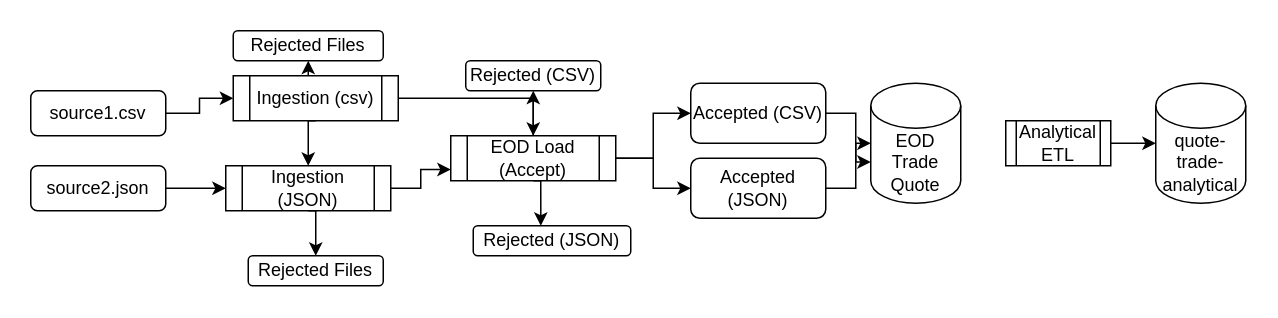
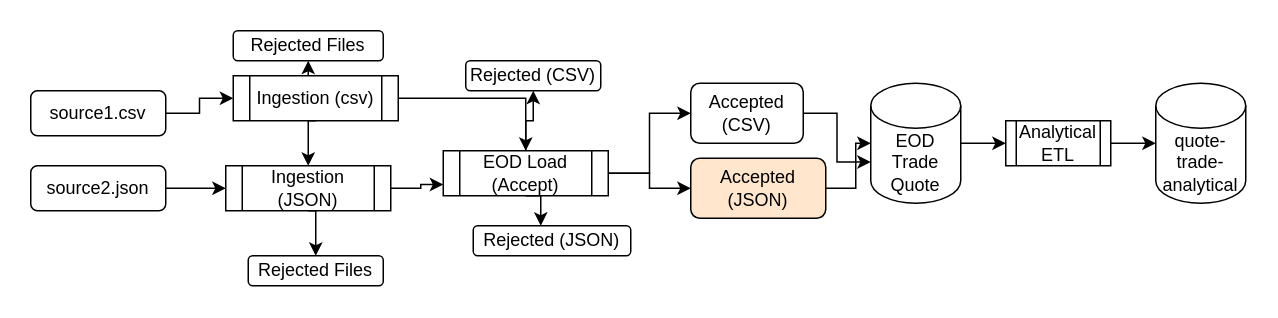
  <mxCell id="0" />
  <mxCell id="1" parent="0" />
  <mxCell id="2" style="edgeStyle=orthogonalEdgeStyle;rounded=0;orthogonalLoop=1;jettySize=auto;html=1;exitX=1;exitY=0.5;exitDx=0;exitDy=0;entryX=0;entryY=0.5;entryDx=0;entryDy=0;" edge="1" parent="1" source="3" target="7"><mxGeometry relative="1" as="geometry" /></mxCell>
  <mxCell id="3" value="source1.csv" style="rounded=1;whiteSpace=wrap;html=1;" vertex="1" parent="1"><mxGeometry x="20" y="60" width="90" height="30" as="geometry" /></mxCell>
  <mxCell id="4" style="edgeStyle=orthogonalEdgeStyle;rounded=0;orthogonalLoop=1;jettySize=auto;html=1;exitX=0.5;exitY=0;exitDx=0;exitDy=0;entryX=0.5;entryY=1;entryDx=0;entryDy=0;" edge="1" parent="1" source="7" target="13"><mxGeometry relative="1" as="geometry" /></mxCell>
  <mxCell id="5" style="edgeStyle=orthogonalEdgeStyle;rounded=0;orthogonalLoop=1;jettySize=auto;html=1;exitX=0.5;exitY=1;exitDx=0;exitDy=0;entryX=0.5;entryY=0;entryDx=0;entryDy=0;" edge="1" parent="1" source="7" target="22"><mxGeometry relative="1" as="geometry" /></mxCell>
  <mxCell id="6" style="edgeStyle=orthogonalEdgeStyle;rounded=0;orthogonalLoop=1;jettySize=auto;html=1;exitX=1;exitY=0.5;exitDx=0;exitDy=0;" edge="1" parent="1" source="7" target="12"><mxGeometry relative="1" as="geometry"><mxPoint x="290" y="100" as="targetPoint" /></mxGeometry></mxCell>
  <mxCell id="7" value="Ingestion (csv)" style="shape=process;whiteSpace=wrap;html=1;backgroundOutline=1;" vertex="1" parent="1"><mxGeometry x="155" y="50" width="110" height="30" as="geometry" /></mxCell>
  <mxCell id="8" style="edgeStyle=orthogonalEdgeStyle;rounded=0;orthogonalLoop=1;jettySize=auto;html=1;exitX=0.5;exitY=1;exitDx=0;exitDy=0;entryX=0.429;entryY=0;entryDx=0;entryDy=0;entryPerimeter=0;" edge="1" parent="1" source="12" target="28"><mxGeometry relative="1" as="geometry" /></mxCell>
  <mxCell id="9" value="" style="edgeStyle=orthogonalEdgeStyle;rounded=0;orthogonalLoop=1;jettySize=auto;html=1;" edge="1" parent="1" source="12" target="14"><mxGeometry relative="1" as="geometry" /></mxCell>
  <mxCell id="10" style="edgeStyle=orthogonalEdgeStyle;rounded=0;orthogonalLoop=1;jettySize=auto;html=1;entryX=0;entryY=0.5;entryDx=0;entryDy=0;" edge="1" parent="1" source="12" target="25"><mxGeometry relative="1" as="geometry" /></mxCell>
  <mxCell id="11" style="edgeStyle=orthogonalEdgeStyle;rounded=0;orthogonalLoop=1;jettySize=auto;html=1;entryX=0;entryY=0.5;entryDx=0;entryDy=0;" edge="1" parent="1" source="12" target="27"><mxGeometry relative="1" as="geometry" /></mxCell>
- <mxCell id="12" value="EOD Load (Accept)" style="shape=process;whiteSpace=wrap;html=1;backgroundOutline=1;" vertex="1" parent="1"><mxGeometry x="300" y="90" width="110" height="30" as="geometry" /></mxCell>
+ <mxCell id="12" value="EOD Load (Accept)" style="shape=process;whiteSpace=wrap;html=1;backgroundOutline=1;" vertex="1" parent="1"><mxGeometry x="295" y="100" width="110" height="30" as="geometry" /></mxCell>
  <mxCell id="13" value="Rejected Files" style="rounded=1;whiteSpace=wrap;html=1;" vertex="1" parent="1"><mxGeometry x="155" y="20" width="100" height="20" as="geometry" /></mxCell>
  <mxCell id="14" value="Rejected (CSV)" style="rounded=1;whiteSpace=wrap;html=1;" vertex="1" parent="1"><mxGeometry x="310" y="40" width="90" height="20" as="geometry" /></mxCell>
+ <mxCell id="15" value="" style="edgeStyle=orthogonalEdgeStyle;rounded=0;orthogonalLoop=1;jettySize=auto;html=1;" edge="1" parent="1" source="16" target="30"><mxGeometry relative="1" as="geometry" /></mxCell>
  <mxCell id="16" value="EOD Trade Quote" style="shape=cylinder3;whiteSpace=wrap;html=1;boundedLbl=1;backgroundOutline=1;size=15;" vertex="1" parent="1"><mxGeometry x="580" y="55" width="60" height="80" as="geometry" /></mxCell>
  <mxCell id="17" style="edgeStyle=orthogonalEdgeStyle;rounded=0;orthogonalLoop=1;jettySize=auto;html=1;exitX=1;exitY=0.5;exitDx=0;exitDy=0;entryX=0;entryY=0.5;entryDx=0;entryDy=0;" edge="1" parent="1" source="18" target="22"><mxGeometry relative="1" as="geometry" /></mxCell>
  <mxCell id="18" value="source2.json" style="rounded=1;whiteSpace=wrap;html=1;" vertex="1" parent="1"><mxGeometry x="20" y="110" width="90" height="30" as="geometry" /></mxCell>
  <mxCell id="19" value="quote-trade-analytical" style="shape=cylinder3;whiteSpace=wrap;html=1;boundedLbl=1;backgroundOutline=1;size=15;" vertex="1" parent="1"><mxGeometry x="770" y="55" width="60" height="80" as="geometry" /></mxCell>
  <mxCell id="20" style="edgeStyle=orthogonalEdgeStyle;rounded=0;orthogonalLoop=1;jettySize=auto;html=1;entryX=0;entryY=0.75;entryDx=0;entryDy=0;" edge="1" parent="1" source="22" target="12"><mxGeometry relative="1" as="geometry" /></mxCell>
  <mxCell id="21" style="edgeStyle=orthogonalEdgeStyle;rounded=0;orthogonalLoop=1;jettySize=auto;html=1;exitX=0.5;exitY=1;exitDx=0;exitDy=0;entryX=0.5;entryY=0;entryDx=0;entryDy=0;" edge="1" parent="1" source="22" target="23"><mxGeometry relative="1" as="geometry" /></mxCell>
  <mxCell id="22" value="Ingestion (JSON)" style="shape=process;whiteSpace=wrap;html=1;backgroundOutline=1;" vertex="1" parent="1"><mxGeometry x="150" y="110" width="110" height="30" as="geometry" /></mxCell>
  <mxCell id="23" value="Rejected Files" style="rounded=1;whiteSpace=wrap;html=1;" vertex="1" parent="1"><mxGeometry x="165" y="170" width="90" height="20" as="geometry" /></mxCell>
  <mxCell id="24" style="edgeStyle=orthogonalEdgeStyle;rounded=0;orthogonalLoop=1;jettySize=auto;html=1;entryX=0;entryY=0;entryDx=0;entryDy=52.5;entryPerimeter=0;" edge="1" parent="1" source="25" target="16"><mxGeometry relative="1" as="geometry" /></mxCell>
- <mxCell id="25" value="Accepted (CSV)" style="rounded=1;whiteSpace=wrap;html=1;" vertex="1" parent="1"><mxGeometry x="460" y="55" width="90" height="40" as="geometry" /></mxCell>
+ <mxCell id="25" value="Accepted (CSV)" style="rounded=1;whiteSpace=wrap;html=1;" vertex="1" parent="1"><mxGeometry x="460" y="55" width="75" height="40" as="geometry" /></mxCell>
  <mxCell id="26" value="" style="edgeStyle=orthogonalEdgeStyle;rounded=0;orthogonalLoop=1;jettySize=auto;html=1;" edge="1" parent="1" source="27" target="16"><mxGeometry relative="1" as="geometry" /></mxCell>
- <mxCell id="27" value="Accepted (JSON)" style="rounded=1;whiteSpace=wrap;html=1;" vertex="1" parent="1"><mxGeometry x="460" y="105" width="90" height="40" as="geometry" /></mxCell>
+ <mxCell id="27" value="Accepted (JSON)" style="rounded=1;whiteSpace=wrap;html=1;fillColor=#ffe6cc;" vertex="1" parent="1"><mxGeometry x="460" y="105" width="90" height="40" as="geometry" /></mxCell>
  <mxCell id="28" value="Rejected (JSON)" style="rounded=1;whiteSpace=wrap;html=1;" vertex="1" parent="1"><mxGeometry x="315" y="150" width="105" height="20" as="geometry" /></mxCell>
  <mxCell id="29" value="" style="edgeStyle=orthogonalEdgeStyle;rounded=0;orthogonalLoop=1;jettySize=auto;html=1;" edge="1" parent="1" source="30" target="19"><mxGeometry relative="1" as="geometry" /></mxCell>
  <mxCell id="30" value="Analytical ETL" style="shape=process;whiteSpace=wrap;html=1;backgroundOutline=1;" vertex="1" parent="1"><mxGeometry x="670" y="80" width="70" height="30" as="geometry" /></mxCell>
